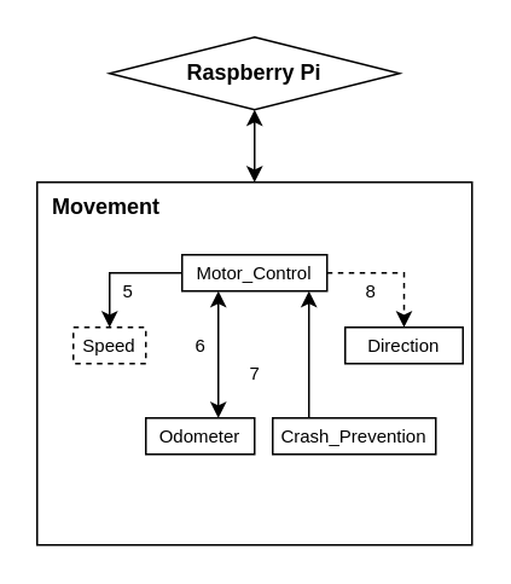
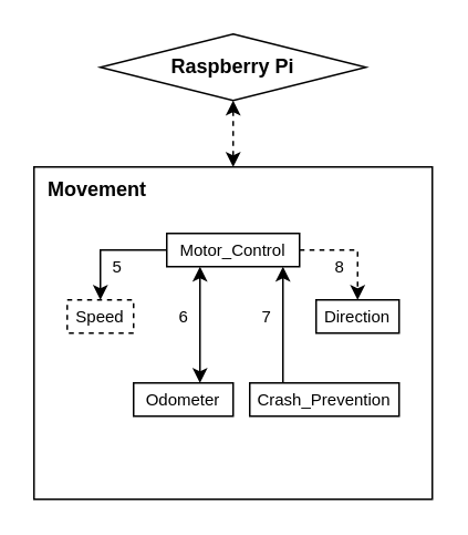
  <mxCell id="0" />
  <mxCell id="1" parent="0" />
  <mxCell id="2" value="&lt;b&gt;&amp;nbsp; Movement&lt;/b&gt;" style="rounded=0;whiteSpace=wrap;html=1;align=left;verticalAlign=top;" parent="1" vertex="1"><mxGeometry x="20" y="100" width="240" height="200" as="geometry" /></mxCell>
  <mxCell id="3" style="edgeStyle=orthogonalEdgeStyle;rounded=0;orthogonalLoop=1;jettySize=auto;html=1;exitX=1;exitY=0.5;exitDx=0;exitDy=0;entryX=0.5;entryY=0;entryDx=0;entryDy=0;dashed=1;" parent="1" source="5" target="7" edge="1"><mxGeometry relative="1" as="geometry" /></mxCell>
  <mxCell id="4" style="edgeStyle=orthogonalEdgeStyle;rounded=0;orthogonalLoop=1;jettySize=auto;html=1;exitX=0;exitY=0.5;exitDx=0;exitDy=0;entryX=0.5;entryY=0;entryDx=0;entryDy=0;" parent="1" source="5" target="6" edge="1"><mxGeometry relative="1" as="geometry" /></mxCell>
  <mxCell id="5" value="&lt;font style=&quot;font-size: 10px;&quot;&gt;Motor_Control&lt;/font&gt;" style="rounded=0;whiteSpace=wrap;html=1;" parent="1" vertex="1"><mxGeometry x="100" y="140" width="80" height="20" as="geometry" /></mxCell>
  <mxCell id="6" value="&lt;font style=&quot;font-size: 10px;&quot;&gt;Speed&lt;/font&gt;" style="rounded=0;whiteSpace=wrap;html=1;dashed=1;" parent="1" vertex="1"><mxGeometry x="40" y="180" width="40" height="20" as="geometry" /></mxCell>
- <mxCell id="7" value="&lt;font style=&quot;font-size: 10px;&quot;&gt;Direction&lt;/font&gt;" style="rounded=0;whiteSpace=wrap;html=1;" parent="1" vertex="1"><mxGeometry x="190" y="180" width="65" height="20" as="geometry" /></mxCell>
+ <mxCell id="7" value="&lt;font style=&quot;font-size: 10px;&quot;&gt;Direction&lt;/font&gt;" style="rounded=0;whiteSpace=wrap;html=1;" parent="1" vertex="1"><mxGeometry x="190" y="180" width="50" height="20" as="geometry" /></mxCell>
  <mxCell id="8" value="&lt;font style=&quot;font-size: 10px;&quot;&gt;Odometer&lt;/font&gt;" style="rounded=0;whiteSpace=wrap;html=1;" parent="1" vertex="1"><mxGeometry x="80" y="230" width="60" height="20" as="geometry" /></mxCell>
  <mxCell id="9" value="&lt;font style=&quot;font-size: 10px;&quot;&gt;Crash_Prevention&lt;/font&gt;" style="rounded=0;whiteSpace=wrap;html=1;" parent="1" vertex="1"><mxGeometry x="150" y="230" width="90" height="20" as="geometry" /></mxCell>
  <mxCell id="10" value="" style="endArrow=classic;html=1;rounded=0;entryX=0.051;entryY=1.003;entryDx=0;entryDy=0;entryPerimeter=0;exitX=0.781;exitY=-0.016;exitDx=0;exitDy=0;exitPerimeter=0;targetPerimeterSpacing=-2;startArrow=none;startFill=0;endFill=1;" parent="1" edge="1"><mxGeometry width="50" height="50" relative="1" as="geometry"><mxPoint x="170" y="230" as="sourcePoint" /><mxPoint x="170" y="160" as="targetPoint" /></mxGeometry></mxCell>
  <mxCell id="11" value="" style="endArrow=classic;html=1;rounded=0;entryX=0.051;entryY=1.003;entryDx=0;entryDy=0;entryPerimeter=0;exitX=0.781;exitY=-0.016;exitDx=0;exitDy=0;exitPerimeter=0;targetPerimeterSpacing=-2;startArrow=classic;startFill=1;endFill=1;" parent="1" edge="1"><mxGeometry width="50" height="50" relative="1" as="geometry"><mxPoint x="120" y="230" as="sourcePoint" /><mxPoint x="120" y="160" as="targetPoint" /></mxGeometry></mxCell>
  <mxCell id="12" value="&lt;font style=&quot;font-size: 10px;&quot;&gt;5&lt;/font&gt;" style="text;html=1;align=center;verticalAlign=middle;resizable=0;points=[];autosize=1;strokeColor=none;fillColor=none;spacing=-3;" parent="1" vertex="1"><mxGeometry x="60" y="150" width="20" height="20" as="geometry" /></mxCell>
  <mxCell id="13" value="&lt;font style=&quot;font-size: 10px;&quot;&gt;8&lt;/font&gt;" style="text;html=1;align=center;verticalAlign=middle;resizable=0;points=[];autosize=1;strokeColor=none;fillColor=none;spacing=-3;" parent="1" vertex="1"><mxGeometry x="194" y="150" width="20" height="20" as="geometry" /></mxCell>
- <mxCell id="14" value="&lt;font style=&quot;font-size: 10px;&quot;&gt;7&lt;/font&gt;" style="text;html=1;align=center;verticalAlign=middle;resizable=0;points=[];autosize=1;strokeColor=none;fillColor=none;spacing=-3;" parent="1" vertex="1"><mxGeometry x="130" y="195" width="20" height="20" as="geometry" /></mxCell>
+ <mxCell id="14" value="&lt;font style=&quot;font-size: 10px;&quot;&gt;7&lt;/font&gt;" style="text;html=1;align=center;verticalAlign=middle;resizable=0;points=[];autosize=1;strokeColor=none;fillColor=none;spacing=-3;" parent="1" vertex="1"><mxGeometry x="150" y="180" width="20" height="20" as="geometry" /></mxCell>
  <mxCell id="15" value="&lt;font style=&quot;font-size: 10px;&quot;&gt;6&lt;/font&gt;" style="text;html=1;align=center;verticalAlign=middle;resizable=0;points=[];autosize=1;strokeColor=none;fillColor=none;spacing=-3;" parent="1" vertex="1"><mxGeometry x="100" y="180" width="20" height="20" as="geometry" /></mxCell>
- <mxCell id="16" style="edgeStyle=orthogonalEdgeStyle;rounded=0;orthogonalLoop=1;jettySize=auto;html=1;exitX=0.5;exitY=1;exitDx=0;exitDy=0;entryX=0.5;entryY=0;entryDx=0;entryDy=0;startArrow=classic;startFill=1;" edge="1" parent="1" source="17" target="2"><mxGeometry relative="1" as="geometry" /></mxCell>
+ <mxCell id="16" style="edgeStyle=orthogonalEdgeStyle;rounded=0;orthogonalLoop=1;jettySize=auto;html=1;exitX=0.5;exitY=1;exitDx=0;exitDy=0;entryX=0.5;entryY=0;entryDx=0;entryDy=0;startArrow=classic;startFill=1;dashed=1;" edge="1" parent="1" source="17" target="2"><mxGeometry relative="1" as="geometry" /></mxCell>
  <mxCell id="17" value="Raspberry Pi" style="rhombus;whiteSpace=wrap;html=1;fontStyle=1;" vertex="1" parent="1"><mxGeometry x="60" y="20" width="160" height="40" as="geometry" /></mxCell>
